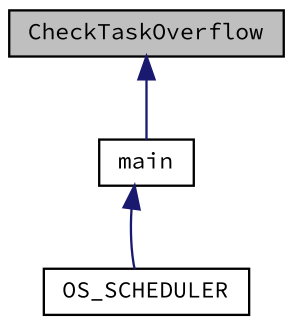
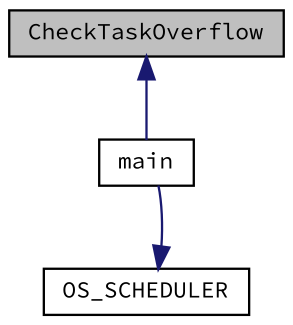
  digraph {
    fontname="Source Code Pro"
    rankdir=TB
    node [color=black fillcolor=white fontname="Source Code Pro" fontsize=10 shape=record style=filled]
    edge [color=midnightblue dir=back fontname="Source Code Pro" fontsize=10 labelfontname=Helvetica labelfontsize=10 style=solid]
    n1 [fillcolor=grey75 fontcolor=black height=0.2 label=CheckTaskOverflow width=0.4]
    n2 [height=0.2 label=main width=0.4]
    n3 [height=0.2 label=OS_SCHEDULER width=0.4]
    n1 -> n2
-   n2 -> n3
+   n3 -> n2
  }
